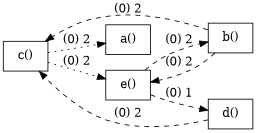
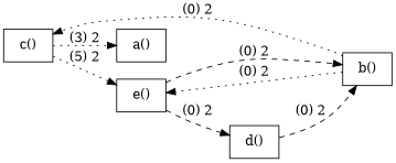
  digraph {
    rankdir=LR
    node [shape=record]
    edge [style=dotted]
    n1 [label="a()"]
    n2 [label="b()"]
    n3 [label="c()"]
    n4 [label="e()"]
    n5 [label="d()"]
-   n2 -> n3 [label="(0) 2" style=dashed]
-   n2 -> n4 [label="(0) 2" style=dashed]
-   n3 -> n1 [label="(0) 2"]
-   n3 -> n4 [label="(0) 2"]
+   n2 -> n3 [label="(0) 2"]
+   n2 -> n4 [label="(0) 2"]
+   n3 -> n1 [label="(3) 2"]
+   n3 -> n4 [label="(5) 2"]
    n4 -> n2 [label="(0) 2" style=dashed]
-   n4 -> n5 [label="(0) 1" style=dashed]
-   n5 -> n3 [label="(0) 2" style=dashed]
+   n4 -> n5 [label="(0) 2" style=dashed]
+   n5 -> n2 [label="(0) 2" style=dashed]
  }
